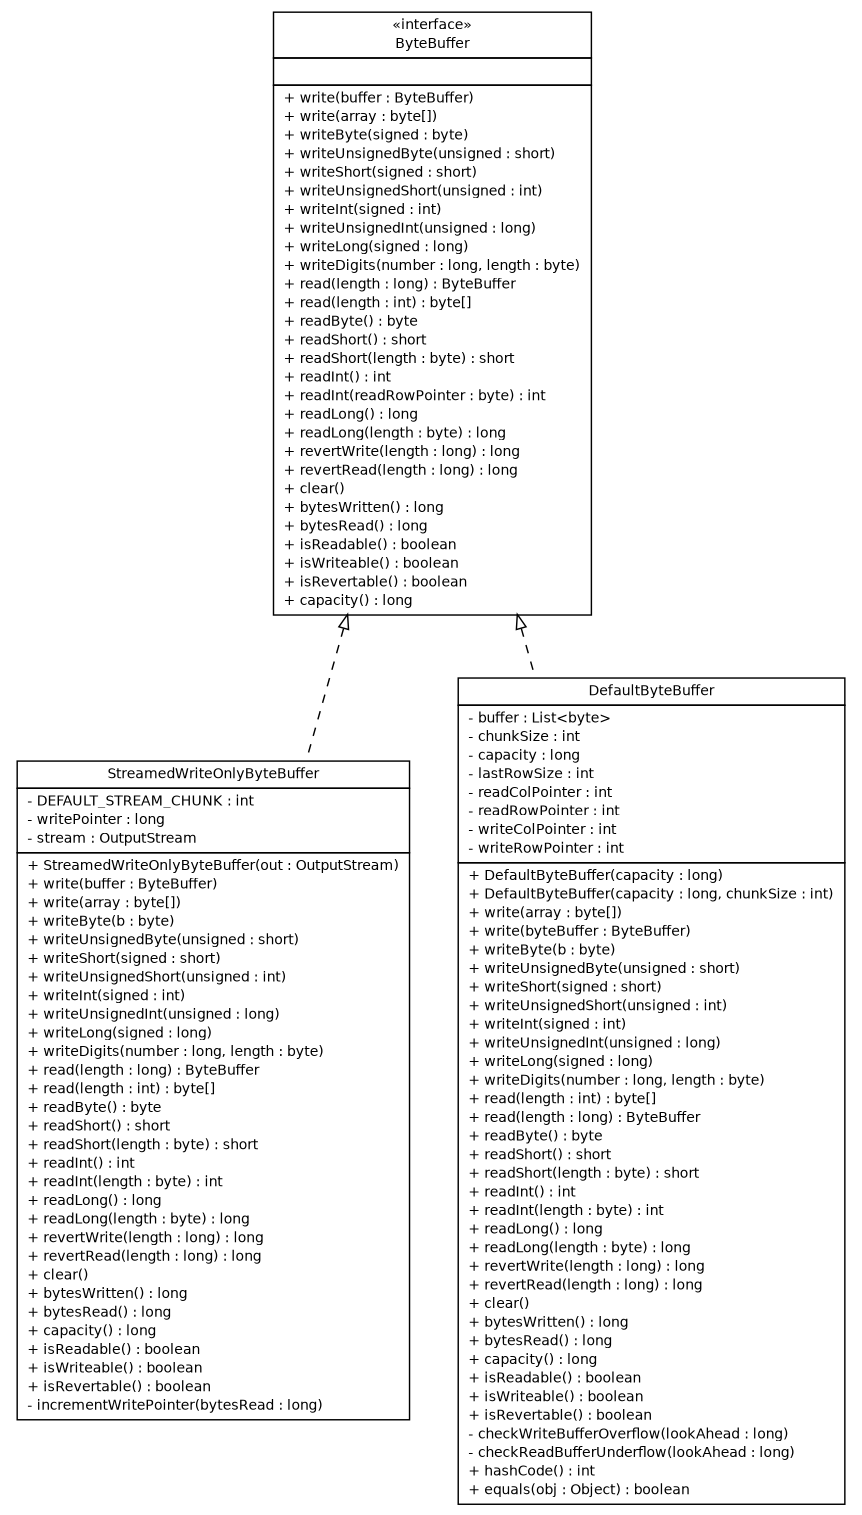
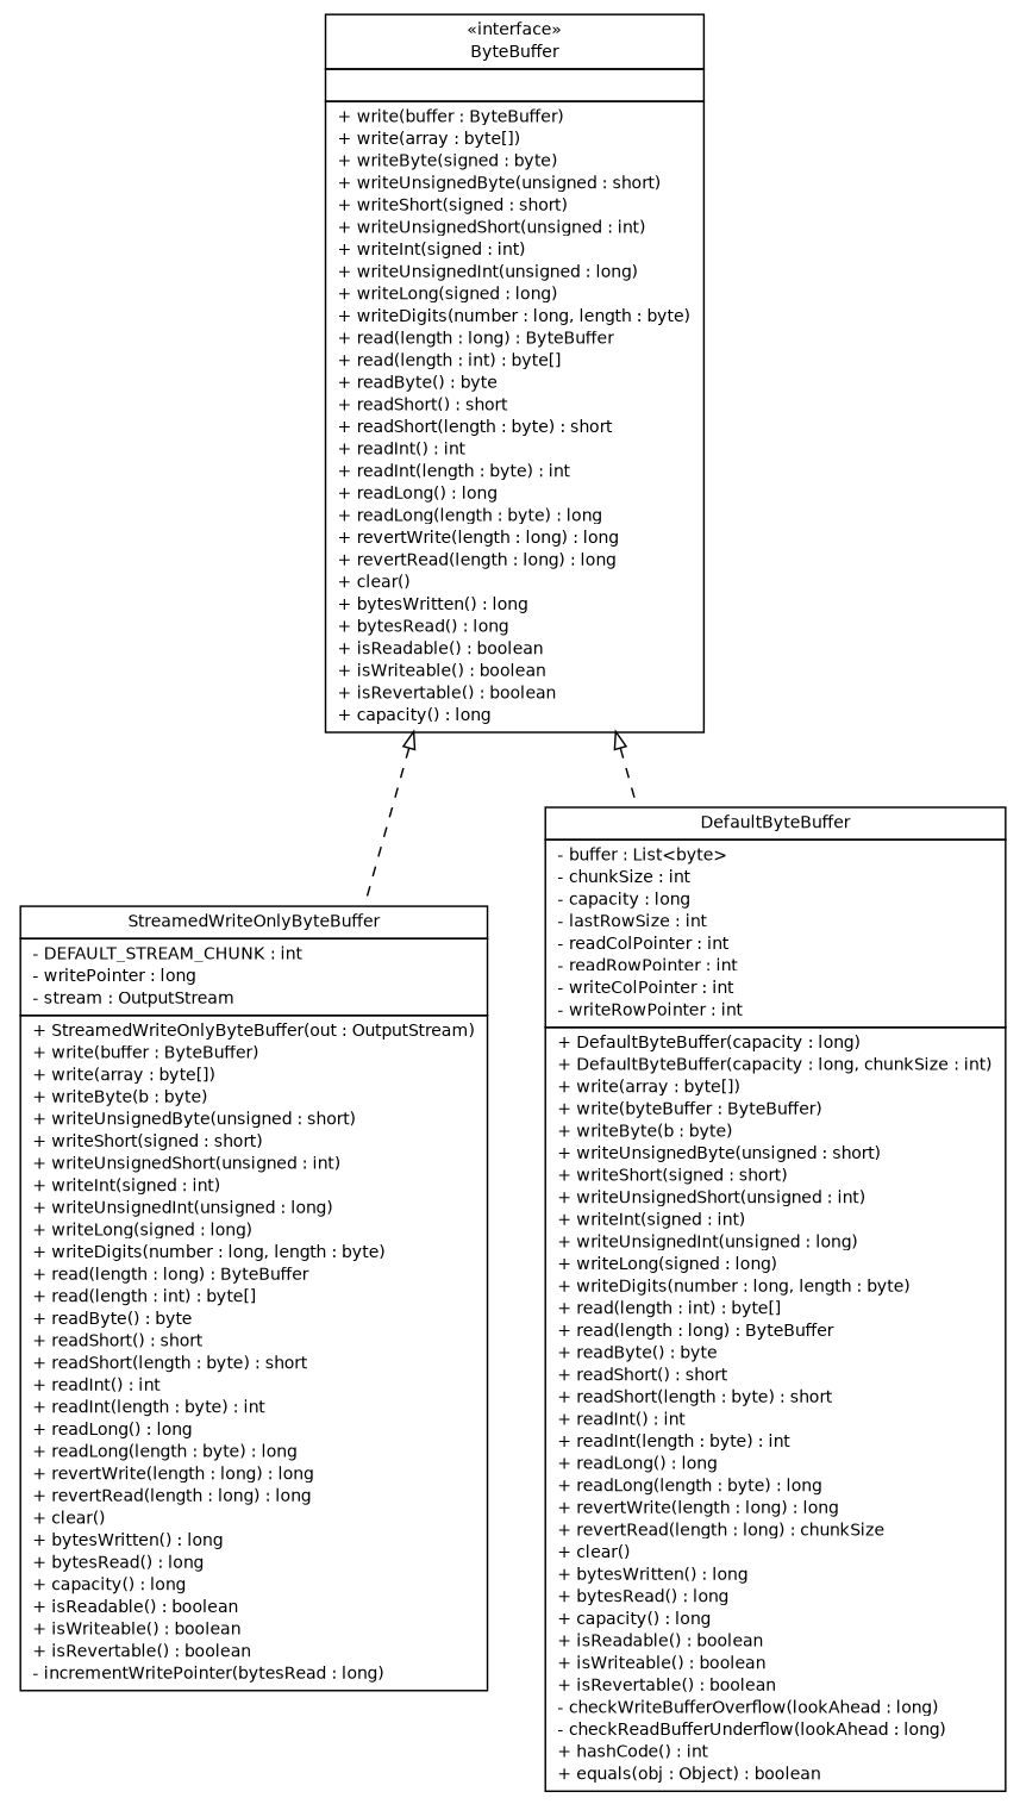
  digraph {
    nodesep=0.25
    ranksep=0.5
    node [fontcolor=black fontname=Helvetica fontsize=10.0 shape=plaintext]
    edge [arrowtail=empty dir=back fontname=Helvetica fontsize=10 headport=p labelfontname=Helvetica labelfontsize=10 style=dashed tailport=p]
    n1 [label=<<table title="de.hsbremen.tc.tnc.message.util.StreamedWriteOnlyByteBuffer" border="0" cellborder="1" cellspacing="0" cellpadding="2" port="p" href="./StreamedWriteOnlyByteBuffer.html"> 		<tr><td><table border="0" cellspacing="0" cellpadding="1"> <tr><td align="center" balign="center"> StreamedWriteOnlyByteBuffer </td></tr> 		</table></td></tr> 		<tr><td><table border="0" cellspacing="0" cellpadding="1"> <tr><td align="left" balign="left"> - DEFAULT_STREAM_CHUNK : int </td></tr> <tr><td align="left" balign="left"> - writePointer : long </td></tr> <tr><td align="left" balign="left"> - stream : OutputStream </td></tr> 		</table></td></tr> 		<tr><td><table border="0" cellspacing="0" cellpadding="1"> <tr><td align="left" balign="left"> + StreamedWriteOnlyByteBuffer(out : OutputStream) </td></tr> <tr><td align="left" balign="left"> + write(buffer : ByteBuffer) </td></tr> <tr><td align="left" balign="left"> + write(array : byte[]) </td></tr> <tr><td align="left" balign="left"> + writeByte(b : byte) </td></tr> <tr><td align="left" balign="left"> + writeUnsignedByte(unsigned : short) </td></tr> <tr><td align="left" balign="left"> + writeShort(signed : short) </td></tr> <tr><td align="left" balign="left"> + writeUnsignedShort(unsigned : int) </td></tr> <tr><td align="left" balign="left"> + writeInt(signed : int) </td></tr> <tr><td align="left" balign="left"> + writeUnsignedInt(unsigned : long) </td></tr> <tr><td align="left" balign="left"> + writeLong(signed : long) </td></tr> <tr><td align="left" balign="left"> + writeDigits(number : long, length : byte) </td></tr> <tr><td align="left" balign="left"> + read(length : long) : ByteBuffer </td></tr> <tr><td align="left" balign="left"> + read(length : int) : byte[] </td></tr> <tr><td align="left" balign="left"> + readByte() : byte </td></tr> <tr><td align="left" balign="left"> + readShort() : short </td></tr> <tr><td align="left" balign="left"> + readShort(length : byte) : short </td></tr> <tr><td align="left" balign="left"> + readInt() : int </td></tr> <tr><td align="left" balign="left"> + readInt(length : byte) : int </td></tr> <tr><td align="left" balign="left"> + readLong() : long </td></tr> <tr><td align="left" balign="left"> + readLong(length : byte) : long </td></tr> <tr><td align="left" balign="left"> + revertWrite(length : long) : long </td></tr> <tr><td align="left" balign="left"> + revertRead(length : long) : long </td></tr> <tr><td align="left" balign="left"> + clear() </td></tr> <tr><td align="left" balign="left"> + bytesWritten() : long </td></tr> <tr><td align="left" balign="left"> + bytesRead() : long </td></tr> <tr><td align="left" balign="left"> + capacity() : long </td></tr> <tr><td align="left" balign="left"> + isReadable() : boolean </td></tr> <tr><td align="left" balign="left"> + isWriteable() : boolean </td></tr> <tr><td align="left" balign="left"> + isRevertable() : boolean </td></tr> <tr><td align="left" balign="left"> - incrementWritePointer(bytesRead : long) </td></tr> 		</table></td></tr> 		</table>>]
-   n2 [label=<<table title="de.hsbremen.tc.tnc.message.util.ByteBuffer" border="0" cellborder="1" cellspacing="0" cellpadding="2" port="p" href="./ByteBuffer.html"> 		<tr><td><table border="0" cellspacing="0" cellpadding="1"> <tr><td align="center" balign="center"> &#171;interface&#187; </td></tr> <tr><td align="center" balign="center"> ByteBuffer </td></tr> 		</table></td></tr> 		<tr><td><table border="0" cellspacing="0" cellpadding="1"> <tr><td align="left" balign="left">  </td></tr> 		</table></td></tr> 		<tr><td><table border="0" cellspacing="0" cellpadding="1"> <tr><td align="left" balign="left"> + write(buffer : ByteBuffer) </td></tr> <tr><td align="left" balign="left"> + write(array : byte[]) </td></tr> <tr><td align="left" balign="left"> + writeByte(signed : byte) </td></tr> <tr><td align="left" balign="left"> + writeUnsignedByte(unsigned : short) </td></tr> <tr><td align="left" balign="left"> + writeShort(signed : short) </td></tr> <tr><td align="left" balign="left"> + writeUnsignedShort(unsigned : int) </td></tr> <tr><td align="left" balign="left"> + writeInt(signed : int) </td></tr> <tr><td align="left" balign="left"> + writeUnsignedInt(unsigned : long) </td></tr> <tr><td align="left" balign="left"> + writeLong(signed : long) </td></tr> <tr><td align="left" balign="left"> + writeDigits(number : long, length : byte) </td></tr> <tr><td align="left" balign="left"> + read(length : long) : ByteBuffer </td></tr> <tr><td align="left" balign="left"> + read(length : int) : byte[] </td></tr> <tr><td align="left" balign="left"> + readByte() : byte </td></tr> <tr><td align="left" balign="left"> + readShort() : short </td></tr> <tr><td align="left" balign="left"> + readShort(length : byte) : short </td></tr> <tr><td align="left" balign="left"> + readInt() : int </td></tr> <tr><td align="left" balign="left"> + readInt(readRowPointer : byte) : int </td></tr> <tr><td align="left" balign="left"> + readLong() : long </td></tr> <tr><td align="left" balign="left"> + readLong(length : byte) : long </td></tr> <tr><td align="left" balign="left"> + revertWrite(length : long) : long </td></tr> <tr><td align="left" balign="left"> + revertRead(length : long) : long </td></tr> <tr><td align="left" balign="left"> + clear() </td></tr> <tr><td align="left" balign="left"> + bytesWritten() : long </td></tr> <tr><td align="left" balign="left"> + bytesRead() : long </td></tr> <tr><td align="left" balign="left"> + isReadable() : boolean </td></tr> <tr><td align="left" balign="left"> + isWriteable() : boolean </td></tr> <tr><td align="left" balign="left"> + isRevertable() : boolean </td></tr> <tr><td align="left" balign="left"> + capacity() : long </td></tr> 		</table></td></tr> 		</table>>]
-   n3 [label=<<table title="de.hsbremen.tc.tnc.message.util.DefaultByteBuffer" border="0" cellborder="1" cellspacing="0" cellpadding="2" port="p" href="./DefaultByteBuffer.html"> 		<tr><td><table border="0" cellspacing="0" cellpadding="1"> <tr><td align="center" balign="center"> DefaultByteBuffer </td></tr> 		</table></td></tr> 		<tr><td><table border="0" cellspacing="0" cellpadding="1"> <tr><td align="left" balign="left"> - buffer : List&lt;byte&gt; </td></tr> <tr><td align="left" balign="left"> - chunkSize : int </td></tr> <tr><td align="left" balign="left"> - capacity : long </td></tr> <tr><td align="left" balign="left"> - lastRowSize : int </td></tr> <tr><td align="left" balign="left"> - readColPointer : int </td></tr> <tr><td align="left" balign="left"> - readRowPointer : int </td></tr> <tr><td align="left" balign="left"> - writeColPointer : int </td></tr> <tr><td align="left" balign="left"> - writeRowPointer : int </td></tr> 		</table></td></tr> 		<tr><td><table border="0" cellspacing="0" cellpadding="1"> <tr><td align="left" balign="left"> + DefaultByteBuffer(capacity : long) </td></tr> <tr><td align="left" balign="left"> + DefaultByteBuffer(capacity : long, chunkSize : int) </td></tr> <tr><td align="left" balign="left"> + write(array : byte[]) </td></tr> <tr><td align="left" balign="left"> + write(byteBuffer : ByteBuffer) </td></tr> <tr><td align="left" balign="left"> + writeByte(b : byte) </td></tr> <tr><td align="left" balign="left"> + writeUnsignedByte(unsigned : short) </td></tr> <tr><td align="left" balign="left"> + writeShort(signed : short) </td></tr> <tr><td align="left" balign="left"> + writeUnsignedShort(unsigned : int) </td></tr> <tr><td align="left" balign="left"> + writeInt(signed : int) </td></tr> <tr><td align="left" balign="left"> + writeUnsignedInt(unsigned : long) </td></tr> <tr><td align="left" balign="left"> + writeLong(signed : long) </td></tr> <tr><td align="left" balign="left"> + writeDigits(number : long, length : byte) </td></tr> <tr><td align="left" balign="left"> + read(length : int) : byte[] </td></tr> <tr><td align="left" balign="left"> + read(length : long) : ByteBuffer </td></tr> <tr><td align="left" balign="left"> + readByte() : byte </td></tr> <tr><td align="left" balign="left"> + readShort() : short </td></tr> <tr><td align="left" balign="left"> + readShort(length : byte) : short </td></tr> <tr><td align="left" balign="left"> + readInt() : int </td></tr> <tr><td align="left" balign="left"> + readInt(length : byte) : int </td></tr> <tr><td align="left" balign="left"> + readLong() : long </td></tr> <tr><td align="left" balign="left"> + readLong(length : byte) : long </td></tr> <tr><td align="left" balign="left"> + revertWrite(length : long) : long </td></tr> <tr><td align="left" balign="left"> + revertRead(length : long) : long </td></tr> <tr><td align="left" balign="left"> + clear() </td></tr> <tr><td align="left" balign="left"> + bytesWritten() : long </td></tr> <tr><td align="left" balign="left"> + bytesRead() : long </td></tr> <tr><td align="left" balign="left"> + capacity() : long </td></tr> <tr><td align="left" balign="left"> + isReadable() : boolean </td></tr> <tr><td align="left" balign="left"> + isWriteable() : boolean </td></tr> <tr><td align="left" balign="left"> + isRevertable() : boolean </td></tr> <tr><td align="left" balign="left"> - checkWriteBufferOverflow(lookAhead : long) </td></tr> <tr><td align="left" balign="left"> - checkReadBufferUnderflow(lookAhead : long) </td></tr> <tr><td align="left" balign="left"> + hashCode() : int </td></tr> <tr><td align="left" balign="left"> + equals(obj : Object) : boolean </td></tr> 		</table></td></tr> 		</table>>]
+   n2 [label=<<table title="de.hsbremen.tc.tnc.message.util.ByteBuffer" border="0" cellborder="1" cellspacing="0" cellpadding="2" port="p" href="./ByteBuffer.html"> 		<tr><td><table border="0" cellspacing="0" cellpadding="1"> <tr><td align="center" balign="center"> &#171;interface&#187; </td></tr> <tr><td align="center" balign="center"> ByteBuffer </td></tr> 		</table></td></tr> 		<tr><td><table border="0" cellspacing="0" cellpadding="1"> <tr><td align="left" balign="left">  </td></tr> 		</table></td></tr> 		<tr><td><table border="0" cellspacing="0" cellpadding="1"> <tr><td align="left" balign="left"> + write(buffer : ByteBuffer) </td></tr> <tr><td align="left" balign="left"> + write(array : byte[]) </td></tr> <tr><td align="left" balign="left"> + writeByte(signed : byte) </td></tr> <tr><td align="left" balign="left"> + writeUnsignedByte(unsigned : short) </td></tr> <tr><td align="left" balign="left"> + writeShort(signed : short) </td></tr> <tr><td align="left" balign="left"> + writeUnsignedShort(unsigned : int) </td></tr> <tr><td align="left" balign="left"> + writeInt(signed : int) </td></tr> <tr><td align="left" balign="left"> + writeUnsignedInt(unsigned : long) </td></tr> <tr><td align="left" balign="left"> + writeLong(signed : long) </td></tr> <tr><td align="left" balign="left"> + writeDigits(number : long, length : byte) </td></tr> <tr><td align="left" balign="left"> + read(length : long) : ByteBuffer </td></tr> <tr><td align="left" balign="left"> + read(length : int) : byte[] </td></tr> <tr><td align="left" balign="left"> + readByte() : byte </td></tr> <tr><td align="left" balign="left"> + readShort() : short </td></tr> <tr><td align="left" balign="left"> + readShort(length : byte) : short </td></tr> <tr><td align="left" balign="left"> + readInt() : int </td></tr> <tr><td align="left" balign="left"> + readInt(length : byte) : int </td></tr> <tr><td align="left" balign="left"> + readLong() : long </td></tr> <tr><td align="left" balign="left"> + readLong(length : byte) : long </td></tr> <tr><td align="left" balign="left"> + revertWrite(length : long) : long </td></tr> <tr><td align="left" balign="left"> + revertRead(length : long) : long </td></tr> <tr><td align="left" balign="left"> + clear() </td></tr> <tr><td align="left" balign="left"> + bytesWritten() : long </td></tr> <tr><td align="left" balign="left"> + bytesRead() : long </td></tr> <tr><td align="left" balign="left"> + isReadable() : boolean </td></tr> <tr><td align="left" balign="left"> + isWriteable() : boolean </td></tr> <tr><td align="left" balign="left"> + isRevertable() : boolean </td></tr> <tr><td align="left" balign="left"> + capacity() : long </td></tr> 		</table></td></tr> 		</table>>]
+   n3 [label=<<table title="de.hsbremen.tc.tnc.message.util.DefaultByteBuffer" border="0" cellborder="1" cellspacing="0" cellpadding="2" port="p" href="./DefaultByteBuffer.html"> 		<tr><td><table border="0" cellspacing="0" cellpadding="1"> <tr><td align="center" balign="center"> DefaultByteBuffer </td></tr> 		</table></td></tr> 		<tr><td><table border="0" cellspacing="0" cellpadding="1"> <tr><td align="left" balign="left"> - buffer : List&lt;byte&gt; </td></tr> <tr><td align="left" balign="left"> - chunkSize : int </td></tr> <tr><td align="left" balign="left"> - capacity : long </td></tr> <tr><td align="left" balign="left"> - lastRowSize : int </td></tr> <tr><td align="left" balign="left"> - readColPointer : int </td></tr> <tr><td align="left" balign="left"> - readRowPointer : int </td></tr> <tr><td align="left" balign="left"> - writeColPointer : int </td></tr> <tr><td align="left" balign="left"> - writeRowPointer : int </td></tr> 		</table></td></tr> 		<tr><td><table border="0" cellspacing="0" cellpadding="1"> <tr><td align="left" balign="left"> + DefaultByteBuffer(capacity : long) </td></tr> <tr><td align="left" balign="left"> + DefaultByteBuffer(capacity : long, chunkSize : int) </td></tr> <tr><td align="left" balign="left"> + write(array : byte[]) </td></tr> <tr><td align="left" balign="left"> + write(byteBuffer : ByteBuffer) </td></tr> <tr><td align="left" balign="left"> + writeByte(b : byte) </td></tr> <tr><td align="left" balign="left"> + writeUnsignedByte(unsigned : short) </td></tr> <tr><td align="left" balign="left"> + writeShort(signed : short) </td></tr> <tr><td align="left" balign="left"> + writeUnsignedShort(unsigned : int) </td></tr> <tr><td align="left" balign="left"> + writeInt(signed : int) </td></tr> <tr><td align="left" balign="left"> + writeUnsignedInt(unsigned : long) </td></tr> <tr><td align="left" balign="left"> + writeLong(signed : long) </td></tr> <tr><td align="left" balign="left"> + writeDigits(number : long, length : byte) </td></tr> <tr><td align="left" balign="left"> + read(length : int) : byte[] </td></tr> <tr><td align="left" balign="left"> + read(length : long) : ByteBuffer </td></tr> <tr><td align="left" balign="left"> + readByte() : byte </td></tr> <tr><td align="left" balign="left"> + readShort() : short </td></tr> <tr><td align="left" balign="left"> + readShort(length : byte) : short </td></tr> <tr><td align="left" balign="left"> + readInt() : int </td></tr> <tr><td align="left" balign="left"> + readInt(length : byte) : int </td></tr> <tr><td align="left" balign="left"> + readLong() : long </td></tr> <tr><td align="left" balign="left"> + readLong(length : byte) : long </td></tr> <tr><td align="left" balign="left"> + revertWrite(length : long) : long </td></tr> <tr><td align="left" balign="left"> + revertRead(length : long) : chunkSize </td></tr> <tr><td align="left" balign="left"> + clear() </td></tr> <tr><td align="left" balign="left"> + bytesWritten() : long </td></tr> <tr><td align="left" balign="left"> + bytesRead() : long </td></tr> <tr><td align="left" balign="left"> + capacity() : long </td></tr> <tr><td align="left" balign="left"> + isReadable() : boolean </td></tr> <tr><td align="left" balign="left"> + isWriteable() : boolean </td></tr> <tr><td align="left" balign="left"> + isRevertable() : boolean </td></tr> <tr><td align="left" balign="left"> - checkWriteBufferOverflow(lookAhead : long) </td></tr> <tr><td align="left" balign="left"> - checkReadBufferUnderflow(lookAhead : long) </td></tr> <tr><td align="left" balign="left"> + hashCode() : int </td></tr> <tr><td align="left" balign="left"> + equals(obj : Object) : boolean </td></tr> 		</table></td></tr> 		</table>>]
    n2 -> n1
    n2 -> n3
  }
